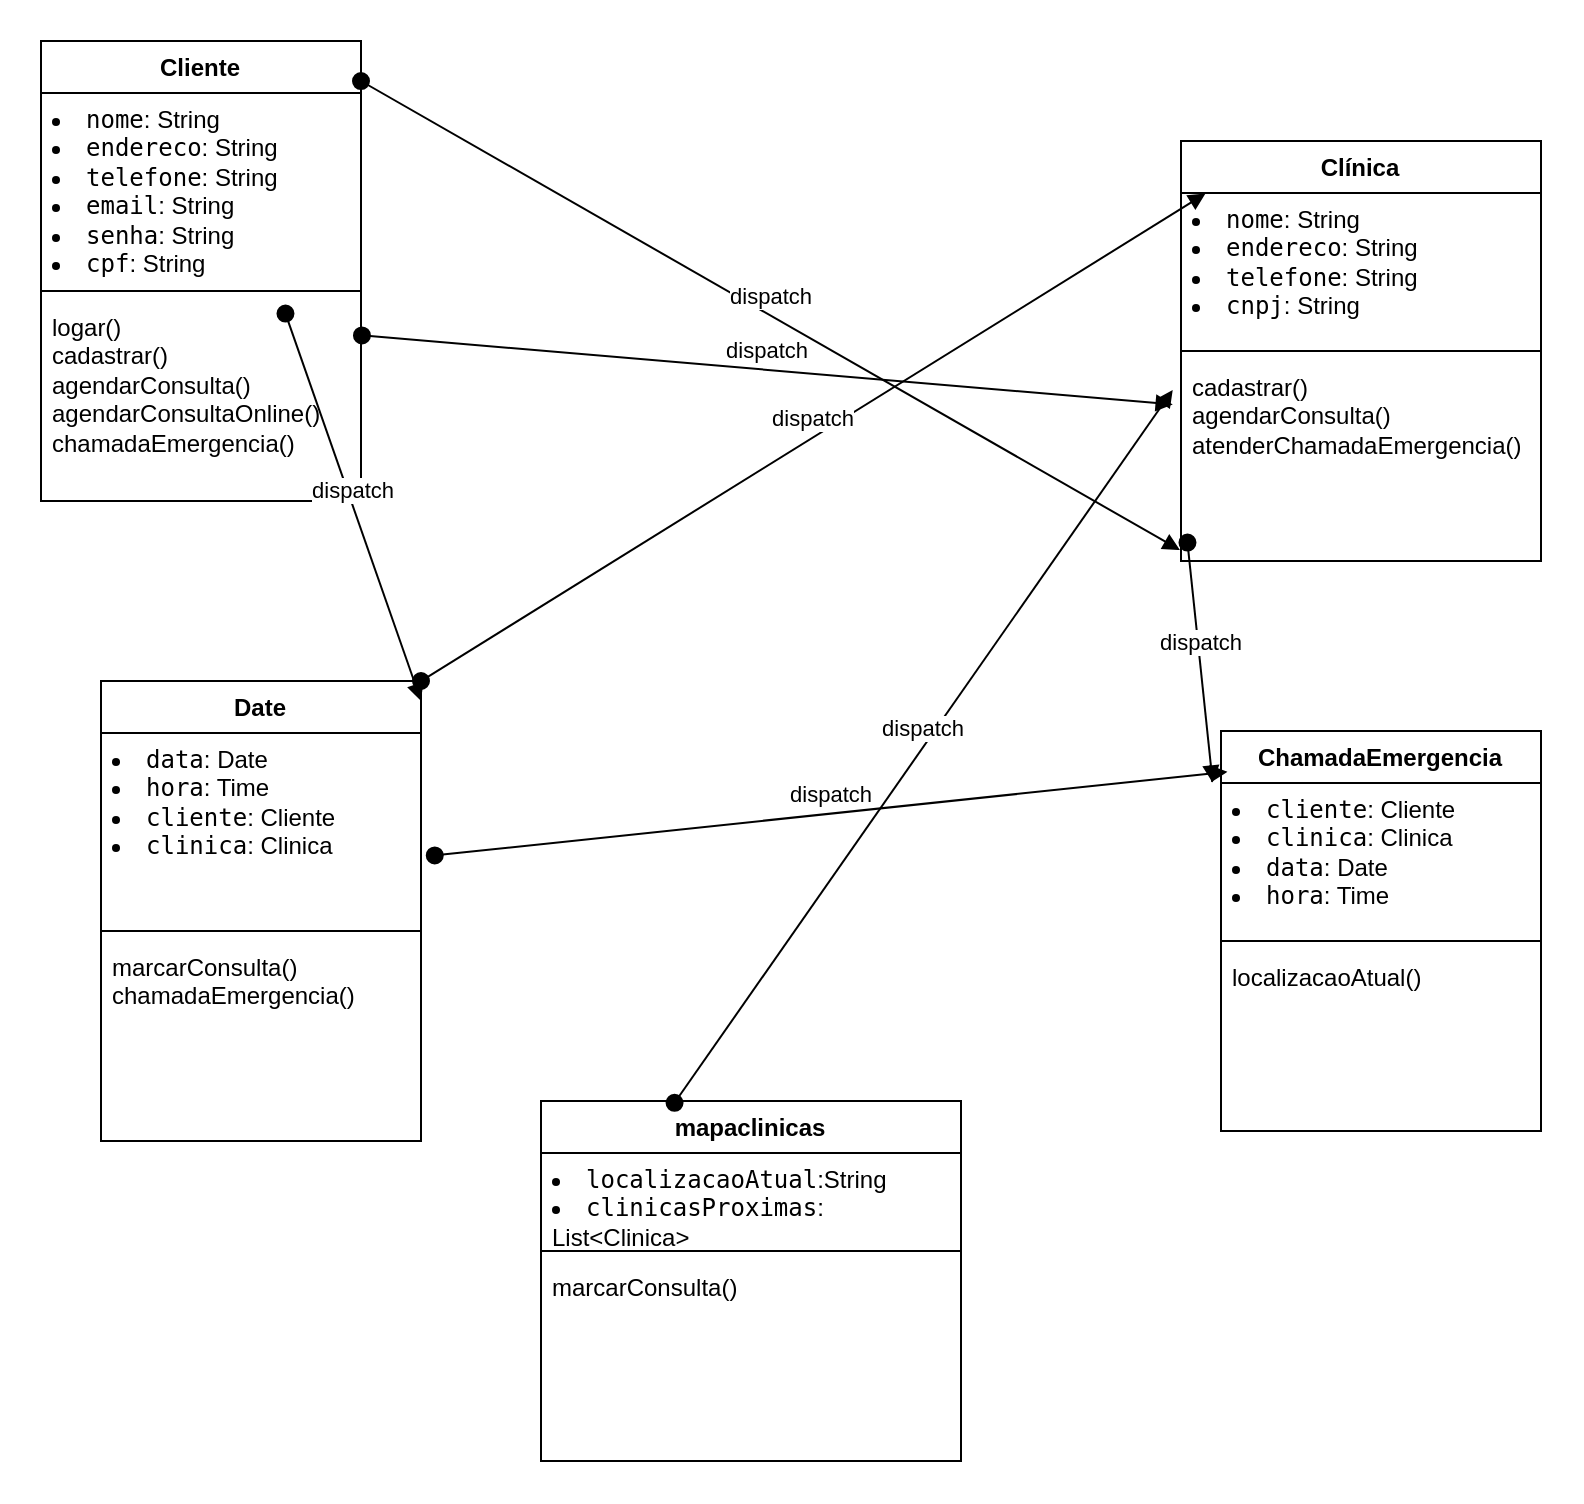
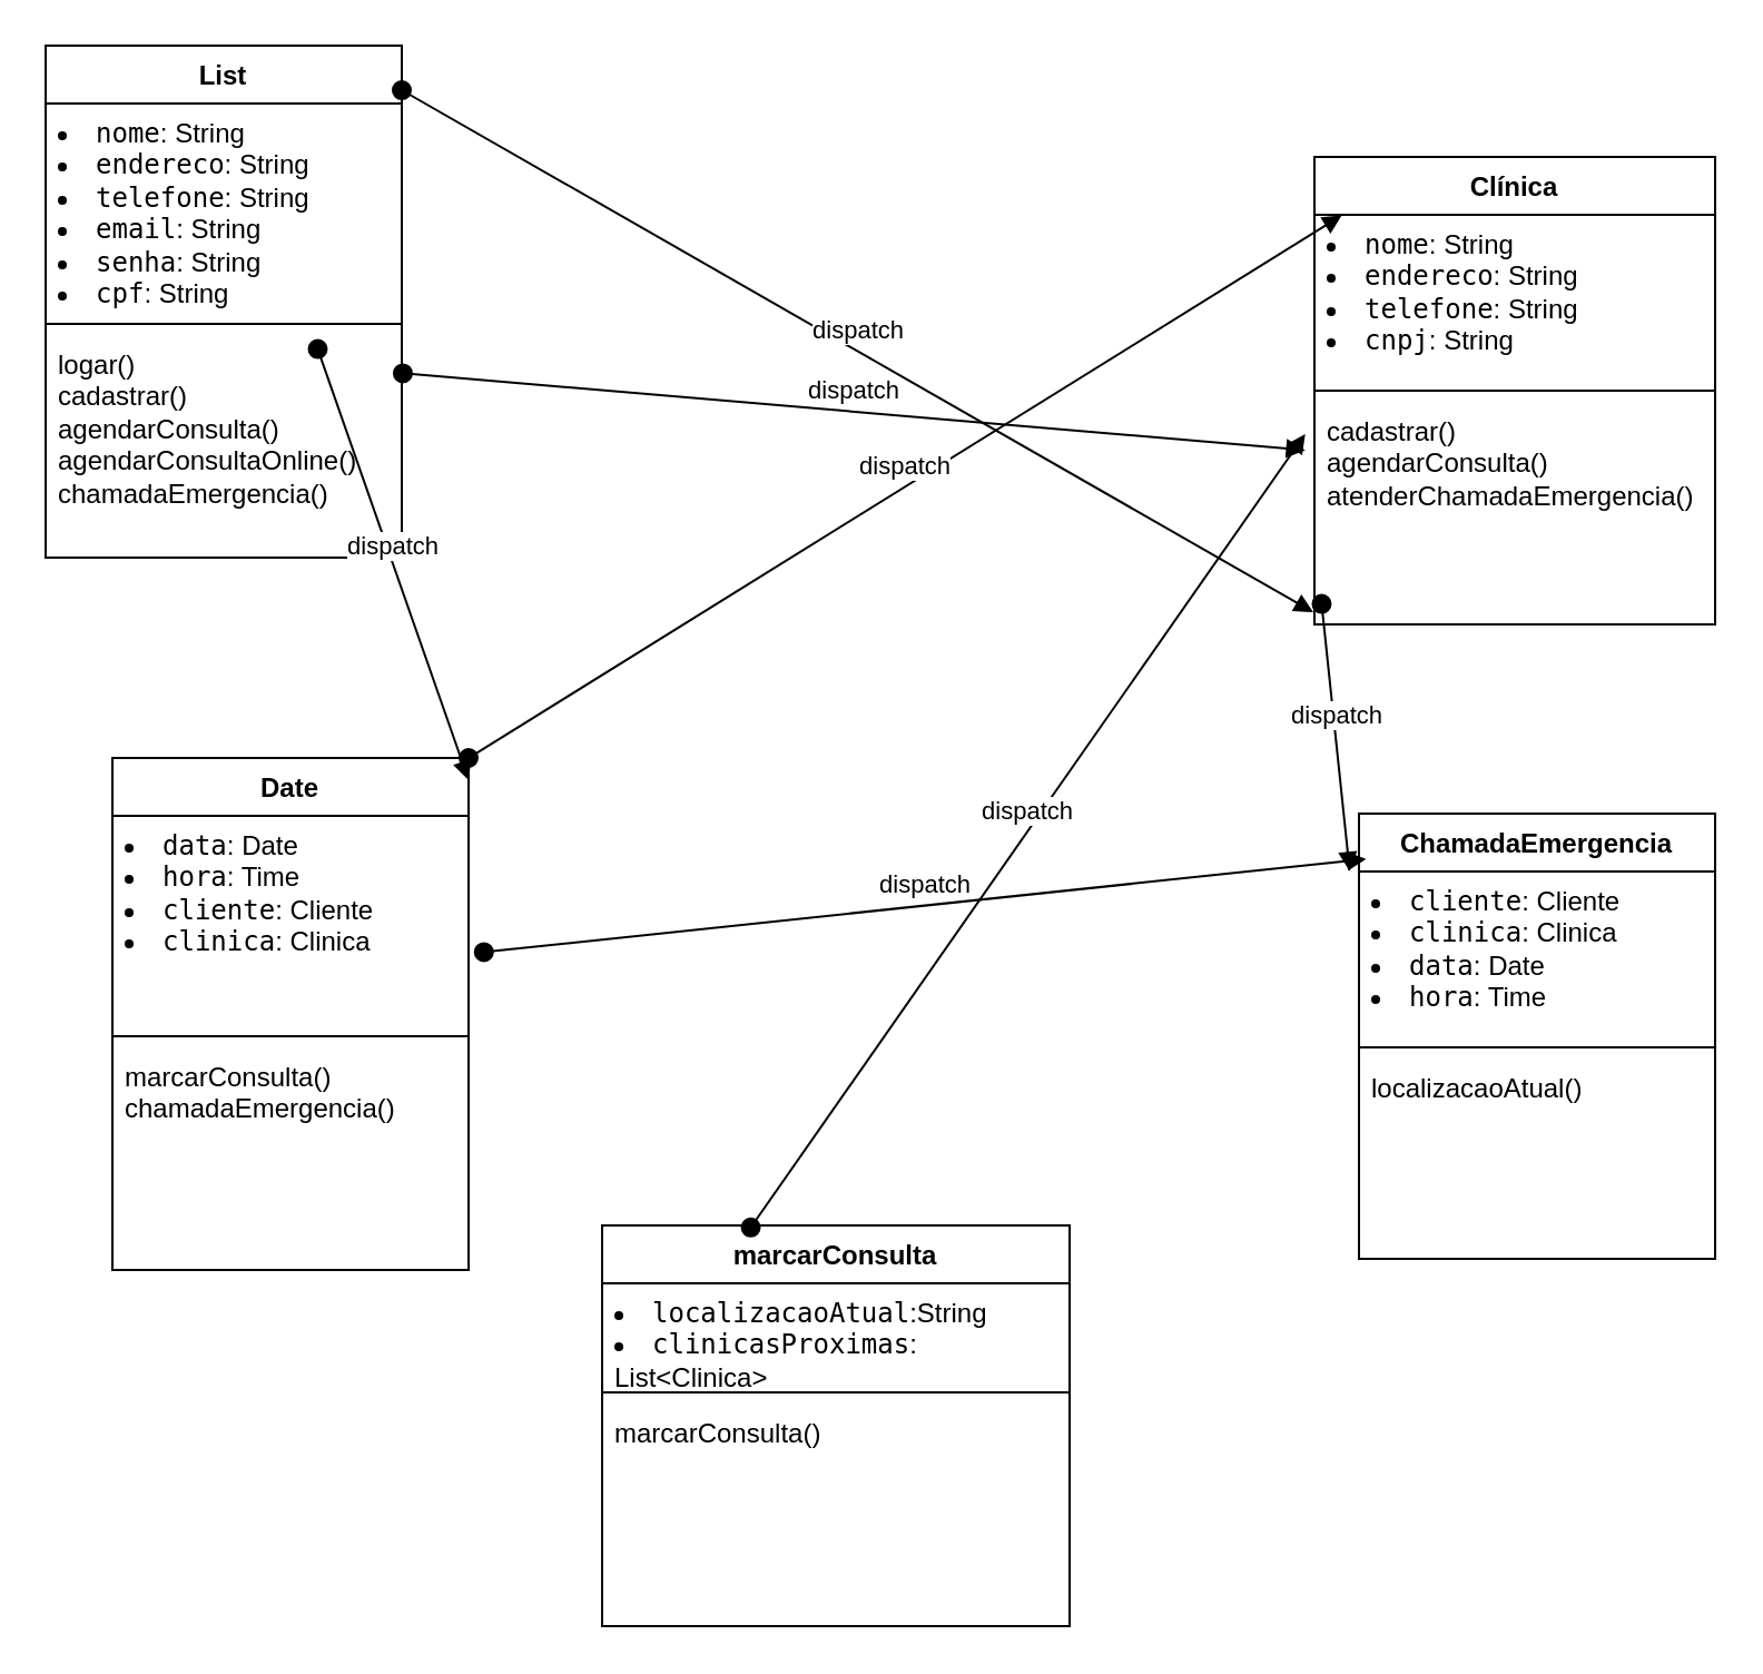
  <mxCell id="0" />
  <mxCell id="1" parent="0" />
- <mxCell id="2" value="Cliente" style="swimlane;fontStyle=1;align=center;verticalAlign=top;childLayout=stackLayout;horizontal=1;startSize=26;horizontalStack=0;resizeParent=1;resizeParentMax=0;resizeLast=0;collapsible=1;marginBottom=0;whiteSpace=wrap;html=1;" parent="1" vertex="1"><mxGeometry x="20" y="20" width="160" height="230" as="geometry" /></mxCell>
+ <mxCell id="2" value="List" style="swimlane;fontStyle=1;align=center;verticalAlign=top;childLayout=stackLayout;horizontal=1;startSize=26;horizontalStack=0;resizeParent=1;resizeParentMax=0;resizeLast=0;collapsible=1;marginBottom=0;whiteSpace=wrap;html=1;" parent="1" vertex="1"><mxGeometry x="20" y="20" width="160" height="230" as="geometry" /></mxCell>
  <mxCell id="3" value="&lt;li&gt;&lt;code&gt;nome&lt;/code&gt;: String&lt;/li&gt;&lt;li&gt;&lt;code&gt;endereco&lt;/code&gt;: String&lt;/li&gt;&lt;li&gt;&lt;code&gt;telefone&lt;/code&gt;: String&lt;/li&gt;&lt;li&gt;&lt;code&gt;email&lt;/code&gt;: String&lt;/li&gt;&lt;li&gt;&lt;code&gt;senha&lt;/code&gt;: String&lt;/li&gt;&lt;li&gt;&lt;code&gt;cpf&lt;/code&gt;: String&lt;/li&gt;" style="text;strokeColor=none;fillColor=none;align=left;verticalAlign=top;spacingLeft=4;spacingRight=4;overflow=hidden;rotatable=0;points=[[0,0.5],[1,0.5]];portConstraint=eastwest;whiteSpace=wrap;html=1;" parent="2" vertex="1"><mxGeometry y="26" width="160" height="94" as="geometry" /></mxCell>
  <mxCell id="4" value="" style="line;strokeWidth=1;fillColor=none;align=left;verticalAlign=middle;spacingTop=-1;spacingLeft=3;spacingRight=3;rotatable=0;labelPosition=right;points=[];portConstraint=eastwest;strokeColor=inherit;" parent="2" vertex="1"><mxGeometry y="120" width="160" height="10" as="geometry" /></mxCell>
  <mxCell id="5" value="&lt;div&gt;logar()&lt;/div&gt;&lt;div&gt;cadastrar()&lt;/div&gt;&lt;div&gt;agendarConsulta()&lt;/div&gt;&lt;div&gt;agendarConsultaOnline()&lt;/div&gt;&lt;div&gt;chamadaEmergencia()&lt;/div&gt;" style="text;strokeColor=none;fillColor=none;align=left;verticalAlign=top;spacingLeft=4;spacingRight=4;overflow=hidden;rotatable=0;points=[[0,0.5],[1,0.5]];portConstraint=eastwest;whiteSpace=wrap;html=1;" parent="2" vertex="1"><mxGeometry y="130" width="160" height="100" as="geometry" /></mxCell>
  <mxCell id="6" value="Clínica" style="swimlane;fontStyle=1;align=center;verticalAlign=top;childLayout=stackLayout;horizontal=1;startSize=26;horizontalStack=0;resizeParent=1;resizeParentMax=0;resizeLast=0;collapsible=1;marginBottom=0;whiteSpace=wrap;html=1;" parent="1" vertex="1"><mxGeometry x="590" y="70" width="180" height="210" as="geometry" /></mxCell>
  <mxCell id="7" value="&lt;li&gt;&lt;code style=&quot;background-color: initial;&quot;&gt;nome&lt;/code&gt;&lt;span style=&quot;background-color: initial;&quot;&gt;: String&lt;/span&gt;&lt;br&gt;&lt;/li&gt;&lt;li&gt;&lt;code&gt;endereco&lt;/code&gt;: String&lt;/li&gt;&lt;li&gt;&lt;code&gt;telefone&lt;/code&gt;: String&lt;/li&gt;&lt;li&gt;&lt;code&gt;cnpj&lt;/code&gt;: String&lt;/li&gt;" style="text;strokeColor=none;fillColor=none;align=left;verticalAlign=top;spacingLeft=4;spacingRight=4;overflow=hidden;rotatable=0;points=[[0,0.5],[1,0.5]];portConstraint=eastwest;whiteSpace=wrap;html=1;" parent="6" vertex="1"><mxGeometry y="26" width="180" height="74" as="geometry" /></mxCell>
  <mxCell id="8" value="" style="line;strokeWidth=1;fillColor=none;align=left;verticalAlign=middle;spacingTop=-1;spacingLeft=3;spacingRight=3;rotatable=0;labelPosition=right;points=[];portConstraint=eastwest;strokeColor=inherit;" parent="6" vertex="1"><mxGeometry y="100" width="180" height="10" as="geometry" /></mxCell>
  <mxCell id="9" value="&lt;div&gt;&lt;span style=&quot;background-color: initial;&quot;&gt;cadastrar()&lt;/span&gt;&lt;br&gt;&lt;/div&gt;&lt;div&gt;agendarConsulta()&lt;/div&gt;&lt;div&gt;atenderChamadaEmergencia()&lt;br&gt;&lt;/div&gt;" style="text;strokeColor=none;fillColor=none;align=left;verticalAlign=top;spacingLeft=4;spacingRight=4;overflow=hidden;rotatable=0;points=[[0,0.5],[1,0.5]];portConstraint=eastwest;whiteSpace=wrap;html=1;" parent="6" vertex="1"><mxGeometry y="110" width="180" height="100" as="geometry" /></mxCell>
  <mxCell id="10" value="ChamadaEmergencia" style="swimlane;fontStyle=1;align=center;verticalAlign=top;childLayout=stackLayout;horizontal=1;startSize=26;horizontalStack=0;resizeParent=1;resizeParentMax=0;resizeLast=0;collapsible=1;marginBottom=0;whiteSpace=wrap;html=1;" parent="1" vertex="1"><mxGeometry x="610" y="365" width="160" height="200" as="geometry" /></mxCell>
  <mxCell id="11" value="&lt;li&gt;&lt;code style=&quot;background-color: initial;&quot;&gt;cliente&lt;/code&gt;&lt;span style=&quot;background-color: initial;&quot;&gt;: Cliente&lt;/span&gt;&lt;br&gt;&lt;/li&gt;&lt;li&gt;&lt;code&gt;clinica&lt;/code&gt;: Clinica&lt;/li&gt;&lt;li&gt;&lt;code&gt;data&lt;/code&gt;: Date&lt;/li&gt;&lt;li&gt;&lt;code&gt;hora&lt;/code&gt;: Time&lt;/li&gt;" style="text;strokeColor=none;fillColor=none;align=left;verticalAlign=top;spacingLeft=4;spacingRight=4;overflow=hidden;rotatable=0;points=[[0,0.5],[1,0.5]];portConstraint=eastwest;whiteSpace=wrap;html=1;" parent="10" vertex="1"><mxGeometry y="26" width="160" height="74" as="geometry" /></mxCell>
  <mxCell id="12" value="" style="line;strokeWidth=1;fillColor=none;align=left;verticalAlign=middle;spacingTop=-1;spacingLeft=3;spacingRight=3;rotatable=0;labelPosition=right;points=[];portConstraint=eastwest;strokeColor=inherit;" parent="10" vertex="1"><mxGeometry y="100" width="160" height="10" as="geometry" /></mxCell>
  <mxCell id="13" value="&lt;div&gt;localizacaoAtual()&lt;br&gt;&lt;/div&gt;" style="text;strokeColor=none;fillColor=none;align=left;verticalAlign=top;spacingLeft=4;spacingRight=4;overflow=hidden;rotatable=0;points=[[0,0.5],[1,0.5]];portConstraint=eastwest;whiteSpace=wrap;html=1;" parent="10" vertex="1"><mxGeometry y="110" width="160" height="90" as="geometry" /></mxCell>
  <mxCell id="14" value=" Date" style="swimlane;fontStyle=1;align=center;verticalAlign=top;childLayout=stackLayout;horizontal=1;startSize=26;horizontalStack=0;resizeParent=1;resizeParentMax=0;resizeLast=0;collapsible=1;marginBottom=0;whiteSpace=wrap;html=1;" parent="1" vertex="1"><mxGeometry x="50" y="340" width="160" height="230" as="geometry" /></mxCell>
  <mxCell id="15" value="&lt;li&gt;&lt;code style=&quot;background-color: initial;&quot;&gt;data&lt;/code&gt;&lt;span style=&quot;background-color: initial;&quot;&gt;: Date&lt;/span&gt;&lt;br&gt;&lt;/li&gt;&lt;li&gt;&lt;code&gt;hora&lt;/code&gt;: Time&lt;/li&gt;&lt;li&gt;&lt;code&gt;cliente&lt;/code&gt;: Cliente&lt;/li&gt;&lt;li&gt;&lt;code&gt;clinica&lt;/code&gt;: Clinica&lt;/li&gt;" style="text;strokeColor=none;fillColor=none;align=left;verticalAlign=top;spacingLeft=4;spacingRight=4;overflow=hidden;rotatable=0;points=[[0,0.5],[1,0.5]];portConstraint=eastwest;whiteSpace=wrap;html=1;" parent="14" vertex="1"><mxGeometry y="26" width="160" height="94" as="geometry" /></mxCell>
  <mxCell id="16" value="" style="line;strokeWidth=1;fillColor=none;align=left;verticalAlign=middle;spacingTop=-1;spacingLeft=3;spacingRight=3;rotatable=0;labelPosition=right;points=[];portConstraint=eastwest;strokeColor=inherit;" parent="14" vertex="1"><mxGeometry y="120" width="160" height="10" as="geometry" /></mxCell>
  <mxCell id="17" value="marcarConsulta()&lt;br&gt;&lt;div&gt;chamadaEmergencia()&lt;br&gt;&lt;/div&gt;" style="text;strokeColor=none;fillColor=none;align=left;verticalAlign=top;spacingLeft=4;spacingRight=4;overflow=hidden;rotatable=0;points=[[0,0.5],[1,0.5]];portConstraint=eastwest;whiteSpace=wrap;html=1;" parent="14" vertex="1"><mxGeometry y="130" width="160" height="100" as="geometry" /></mxCell>
- <mxCell id="18" value=" mapaclinicas" style="swimlane;fontStyle=1;align=center;verticalAlign=top;childLayout=stackLayout;horizontal=1;startSize=26;horizontalStack=0;resizeParent=1;resizeParentMax=0;resizeLast=0;collapsible=1;marginBottom=0;whiteSpace=wrap;html=1;" parent="1" vertex="1"><mxGeometry x="270" y="550" width="210" height="180" as="geometry" /></mxCell>
+ <mxCell id="18" value=" marcarConsulta" style="swimlane;fontStyle=1;align=center;verticalAlign=top;childLayout=stackLayout;horizontal=1;startSize=26;horizontalStack=0;resizeParent=1;resizeParentMax=0;resizeLast=0;collapsible=1;marginBottom=0;whiteSpace=wrap;html=1;" parent="1" vertex="1"><mxGeometry x="270" y="550" width="210" height="180" as="geometry" /></mxCell>
  <mxCell id="19" value="&lt;li&gt;&lt;code style=&quot;background-color: initial;&quot;&gt;localizacaoAtual&lt;/code&gt;&lt;span style=&quot;background-color: initial;&quot;&gt;:String&lt;/span&gt;&lt;br&gt;&lt;/li&gt;&lt;li&gt;&lt;code&gt;clinicasProximas&lt;/code&gt;: List&amp;lt;Clinica&amp;gt;&lt;span style=&quot;background-color: initial;&quot;&gt;&lt;br&gt;&lt;/span&gt;&lt;/li&gt;" style="text;strokeColor=none;fillColor=none;align=left;verticalAlign=top;spacingLeft=4;spacingRight=4;overflow=hidden;rotatable=0;points=[[0,0.5],[1,0.5]];portConstraint=eastwest;whiteSpace=wrap;html=1;" parent="18" vertex="1"><mxGeometry y="26" width="210" height="44" as="geometry" /></mxCell>
  <mxCell id="20" value="" style="line;strokeWidth=1;fillColor=none;align=left;verticalAlign=middle;spacingTop=-1;spacingLeft=3;spacingRight=3;rotatable=0;labelPosition=right;points=[];portConstraint=eastwest;strokeColor=inherit;" parent="18" vertex="1"><mxGeometry y="70" width="210" height="10" as="geometry" /></mxCell>
  <mxCell id="21" value="&lt;div&gt;marcarConsulta()&lt;br&gt;&lt;/div&gt;" style="text;strokeColor=none;fillColor=none;align=left;verticalAlign=top;spacingLeft=4;spacingRight=4;overflow=hidden;rotatable=0;points=[[0,0.5],[1,0.5]];portConstraint=eastwest;whiteSpace=wrap;html=1;" parent="18" vertex="1"><mxGeometry y="80" width="210" height="100" as="geometry" /></mxCell>
  <mxCell id="22" value="dispatch" style="html=1;verticalAlign=bottom;startArrow=oval;startFill=1;endArrow=block;startSize=8;curved=0;rounded=0;exitX=0.764;exitY=0.063;exitDx=0;exitDy=0;exitPerimeter=0;entryX=1;entryY=0.043;entryDx=0;entryDy=0;entryPerimeter=0;" edge="1" parent="1" source="5" target="14"><mxGeometry width="60" relative="1" as="geometry"><mxPoint x="450" y="360" as="sourcePoint" /><mxPoint x="510" y="360" as="targetPoint" /></mxGeometry></mxCell>
  <mxCell id="23" value="dispatch" style="html=1;verticalAlign=bottom;startArrow=oval;startFill=1;endArrow=block;startSize=8;curved=0;rounded=0;exitX=1;exitY=0;exitDx=0;exitDy=0;entryX=0.068;entryY=0.004;entryDx=0;entryDy=0;entryPerimeter=0;" edge="1" parent="1" source="14" target="7"><mxGeometry width="60" relative="1" as="geometry"><mxPoint x="117" y="260" as="sourcePoint" /><mxPoint x="133" y="376" as="targetPoint" /></mxGeometry></mxCell>
  <mxCell id="24" value="dispatch" style="html=1;verticalAlign=bottom;startArrow=oval;startFill=1;endArrow=block;startSize=8;curved=0;rounded=0;exitX=1.043;exitY=0.651;exitDx=0;exitDy=0;exitPerimeter=0;entryX=0.02;entryY=0.102;entryDx=0;entryDy=0;entryPerimeter=0;" edge="1" parent="1" source="15" target="10"><mxGeometry width="60" relative="1" as="geometry"><mxPoint x="450" y="360" as="sourcePoint" /><mxPoint x="510" y="360" as="targetPoint" /></mxGeometry></mxCell>
  <mxCell id="25" value="dispatch" style="html=1;verticalAlign=bottom;startArrow=oval;startFill=1;endArrow=block;startSize=8;curved=0;rounded=0;exitX=0.018;exitY=0.908;exitDx=0;exitDy=0;exitPerimeter=0;entryX=-0.026;entryY=0.129;entryDx=0;entryDy=0;entryPerimeter=0;" edge="1" parent="1" source="9" target="10"><mxGeometry width="60" relative="1" as="geometry"><mxPoint x="227" y="437" as="sourcePoint" /><mxPoint x="610" y="390" as="targetPoint" /></mxGeometry></mxCell>
  <mxCell id="26" value="dispatch" style="html=1;verticalAlign=bottom;startArrow=oval;startFill=1;endArrow=block;startSize=8;curved=0;rounded=0;exitX=1;exitY=0.087;exitDx=0;exitDy=0;exitPerimeter=0;entryX=-0.003;entryY=0.945;entryDx=0;entryDy=0;entryPerimeter=0;" edge="1" parent="1" source="2" target="9"><mxGeometry width="60" relative="1" as="geometry"><mxPoint x="237" y="447" as="sourcePoint" /><mxPoint x="633" y="405" as="targetPoint" /></mxGeometry></mxCell>
  <mxCell id="27" value="dispatch" style="html=1;verticalAlign=bottom;startArrow=oval;startFill=1;endArrow=block;startSize=8;curved=0;rounded=0;exitX=1.003;exitY=0.172;exitDx=0;exitDy=0;exitPerimeter=0;entryX=-0.023;entryY=0.217;entryDx=0;entryDy=0;entryPerimeter=0;" edge="1" parent="1" source="5" target="9"><mxGeometry width="60" relative="1" as="geometry"><mxPoint x="247" y="457" as="sourcePoint" /><mxPoint x="643" y="415" as="targetPoint" /></mxGeometry></mxCell>
  <mxCell id="28" value="dispatch" style="html=1;verticalAlign=bottom;startArrow=oval;startFill=1;endArrow=block;startSize=8;curved=0;rounded=0;exitX=0.318;exitY=0.005;exitDx=0;exitDy=0;exitPerimeter=0;entryX=-0.023;entryY=0.145;entryDx=0;entryDy=0;entryPerimeter=0;" edge="1" parent="1" source="18" target="9"><mxGeometry width="60" relative="1" as="geometry"><mxPoint x="257" y="467" as="sourcePoint" /><mxPoint x="653" y="425" as="targetPoint" /></mxGeometry></mxCell>
